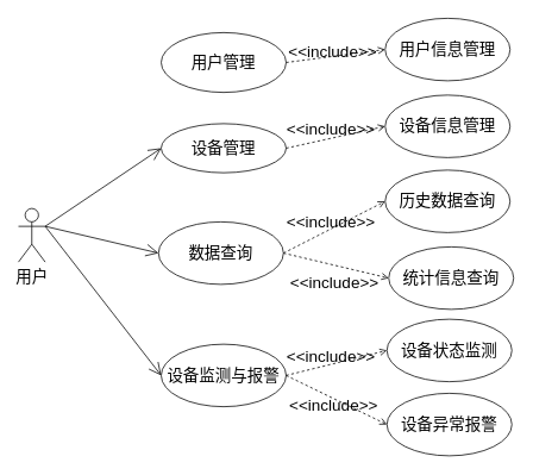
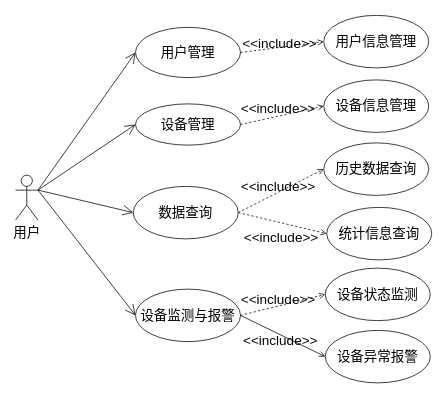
  <mxCell id="0" />
  <mxCell id="1" parent="0" />
  <mxCell id="2" style="edgeStyle=none;rounded=0;orthogonalLoop=1;jettySize=auto;html=1;entryX=0;entryY=0.5;entryDx=0;entryDy=0;fontSize=18;" parent="1" edge="1"><mxGeometry relative="1" as="geometry"><mxPoint x="441" y="118" as="sourcePoint" /><mxPoint x="441" y="118" as="targetPoint" /></mxGeometry></mxCell>
  <mxCell id="3" style="edgeStyle=none;rounded=0;orthogonalLoop=1;jettySize=auto;html=1;entryX=0;entryY=0.5;entryDx=0;entryDy=0;fontSize=18;" parent="1" edge="1"><mxGeometry relative="1" as="geometry"><mxPoint x="438" y="76" as="sourcePoint" /><mxPoint x="438" y="76" as="targetPoint" /></mxGeometry></mxCell>
+ <mxCell id="4" value="" style="endArrow=open;endFill=1;endSize=12;html=1;rounded=0;fontSize=18;exitX=1;exitY=0.333;exitDx=0;exitDy=0;exitPerimeter=0;entryX=0;entryY=0.5;entryDx=0;entryDy=0;" parent="1" source="8" target="5" edge="1"><mxGeometry width="160" relative="1" as="geometry"><mxPoint x="40" y="253" as="sourcePoint" /><mxPoint x="160" y="328" as="targetPoint" /></mxGeometry></mxCell>
  <mxCell id="5" value="用户管理" style="ellipse;whiteSpace=wrap;html=1;fontSize=18;" parent="1" vertex="1"><mxGeometry x="180" y="36" width="140" height="67" as="geometry" /></mxCell>
  <mxCell id="6" value="&amp;lt;&amp;lt;include&amp;gt;&amp;gt;" style="html=1;verticalAlign=bottom;labelBackgroundColor=none;endArrow=open;endFill=0;dashed=1;rounded=0;fontSize=18;entryX=0;entryY=0.5;entryDx=0;entryDy=0;exitX=1;exitY=0.5;exitDx=0;exitDy=0;" parent="1" source="5" target="10" edge="1"><mxGeometry x="-0.095" y="-9" width="160" relative="1" as="geometry"><mxPoint x="317" y="71" as="sourcePoint" /><mxPoint x="337" y="-49" as="targetPoint" /><mxPoint as="offset" /></mxGeometry></mxCell>
  <mxCell id="7" value="设备监测与报警" style="ellipse;whiteSpace=wrap;html=1;fontSize=18;" parent="1" vertex="1"><mxGeometry x="180" y="385" width="140" height="70" as="geometry" /></mxCell>
  <mxCell id="8" value="&lt;span style=&quot;font-size: 18px;&quot;&gt;用户&lt;/span&gt;" style="shape=umlActor;verticalLabelPosition=bottom;verticalAlign=top;html=1;outlineConnect=0;" parent="1" vertex="1"><mxGeometry x="20" y="233" width="30" height="60" as="geometry" /></mxCell>
  <mxCell id="9" value="" style="endArrow=open;endFill=1;endSize=12;html=1;rounded=0;fontSize=18;exitX=1;exitY=0.333;exitDx=0;exitDy=0;exitPerimeter=0;entryX=0;entryY=0.5;entryDx=0;entryDy=0;" parent="1" source="8" target="7" edge="1"><mxGeometry width="160" relative="1" as="geometry"><mxPoint x="50" y="203" as="sourcePoint" /><mxPoint x="170" y="113" as="targetPoint" /></mxGeometry></mxCell>
  <mxCell id="10" value="用户信息管理" style="ellipse;whiteSpace=wrap;html=1;fontSize=18;" parent="1" vertex="1"><mxGeometry x="431" y="20" width="140" height="70" as="geometry" /></mxCell>
  <mxCell id="11" value="设备状态监测" style="ellipse;whiteSpace=wrap;html=1;fontSize=18;" parent="1" vertex="1"><mxGeometry x="433" y="357" width="140" height="70" as="geometry" /></mxCell>
  <mxCell id="12" value="设备异常报警" style="ellipse;whiteSpace=wrap;html=1;fontSize=18;" parent="1" vertex="1"><mxGeometry x="433" y="440" width="140" height="70" as="geometry" /></mxCell>
  <mxCell id="13" value="&amp;lt;&amp;lt;include&amp;gt;&amp;gt;" style="html=1;verticalAlign=bottom;labelBackgroundColor=none;endArrow=open;endFill=0;dashed=1;rounded=0;fontSize=18;exitX=1;exitY=0.5;exitDx=0;exitDy=0;entryX=0;entryY=0.5;entryDx=0;entryDy=0;" parent="1" source="7" target="11" edge="1"><mxGeometry x="-0.137" y="-5" width="160" relative="1" as="geometry"><mxPoint x="670" y="422" as="sourcePoint" /><mxPoint x="410" y="407" as="targetPoint" /><mxPoint as="offset" /></mxGeometry></mxCell>
- <mxCell id="14" value="&amp;lt;&amp;lt;include&amp;gt;&amp;gt;" style="html=1;verticalAlign=bottom;labelBackgroundColor=none;endArrow=open;endFill=0;dashed=1;rounded=0;fontSize=18;exitX=1;exitY=0.5;exitDx=0;exitDy=0;entryX=0;entryY=0.5;entryDx=0;entryDy=0;" parent="1" source="7" target="12" edge="1"><mxGeometry x="0.104" y="-20" width="160" relative="1" as="geometry"><mxPoint x="290" y="552" as="sourcePoint" /><mxPoint x="380" y="602" as="targetPoint" /><mxPoint as="offset" /></mxGeometry></mxCell>
+ <mxCell id="14" value="&amp;lt;&amp;lt;include&amp;gt;&amp;gt;" style="html=1;verticalAlign=bottom;labelBackgroundColor=none;endArrow=open;endFill=0;dashed=0;rounded=0;fontSize=18;exitX=1;exitY=0.5;exitDx=0;exitDy=0;entryX=0;entryY=0.5;entryDx=0;entryDy=0;" parent="1" source="7" target="12" edge="1"><mxGeometry x="0.104" y="-20" width="160" relative="1" as="geometry"><mxPoint x="290" y="552" as="sourcePoint" /><mxPoint x="380" y="602" as="targetPoint" /><mxPoint as="offset" /></mxGeometry></mxCell>
  <mxCell id="15" value="设备管理" style="ellipse;whiteSpace=wrap;html=1;fontSize=18;" parent="1" vertex="1"><mxGeometry x="180" y="138" width="140" height="55" as="geometry" /></mxCell>
  <mxCell id="16" value="" style="endArrow=open;endFill=1;endSize=12;html=1;rounded=0;fontSize=18;exitX=1;exitY=0.333;exitDx=0;exitDy=0;exitPerimeter=0;entryX=0;entryY=0.5;entryDx=0;entryDy=0;" parent="1" source="8" target="15" edge="1"><mxGeometry width="160" relative="1" as="geometry"><mxPoint x="90" y="163" as="sourcePoint" /><mxPoint x="210" y="344" as="targetPoint" /></mxGeometry></mxCell>
  <mxCell id="17" value="设备信息管理" style="ellipse;whiteSpace=wrap;html=1;fontSize=18;" parent="1" vertex="1"><mxGeometry x="431" y="106" width="140" height="70" as="geometry" /></mxCell>
  <mxCell id="18" value="&amp;lt;&amp;lt;include&amp;gt;&amp;gt;" style="html=1;verticalAlign=bottom;labelBackgroundColor=none;endArrow=open;endFill=0;dashed=1;rounded=0;fontSize=18;exitX=1;exitY=0.5;exitDx=0;exitDy=0;entryX=0;entryY=0.5;entryDx=0;entryDy=0;" parent="1" source="15" target="17" edge="1"><mxGeometry x="-0.12" y="-4" width="160" relative="1" as="geometry"><mxPoint x="690" y="145" as="sourcePoint" /><mxPoint x="790" y="84" as="targetPoint" /><mxPoint as="offset" /></mxGeometry></mxCell>
  <mxCell id="19" value="&amp;lt;&amp;lt;include&amp;gt;&amp;gt;" style="html=1;verticalAlign=bottom;labelBackgroundColor=none;endArrow=open;endFill=0;dashed=1;rounded=0;fontSize=18;exitX=1;exitY=0.5;exitDx=0;exitDy=0;entryX=0;entryY=0.5;entryDx=0;entryDy=0;" parent="1" source="23" target="20" edge="1"><mxGeometry x="-0.12" y="-6" width="160" relative="1" as="geometry"><mxPoint x="670" y="135" as="sourcePoint" /><mxPoint x="420" y="215" as="targetPoint" /><mxPoint as="offset" /></mxGeometry></mxCell>
  <mxCell id="20" value="历史数据查询" style="ellipse;whiteSpace=wrap;html=1;fontSize=18;" parent="1" vertex="1"><mxGeometry x="431" y="190" width="140" height="70" as="geometry" /></mxCell>
  <mxCell id="21" value="统计信息查询" style="ellipse;whiteSpace=wrap;html=1;fontSize=18;" parent="1" vertex="1"><mxGeometry x="435" y="276" width="140" height="70" as="geometry" /></mxCell>
  <mxCell id="22" value="&amp;lt;&amp;lt;include&amp;gt;&amp;gt;" style="html=1;verticalAlign=bottom;labelBackgroundColor=none;endArrow=open;endFill=0;dashed=1;rounded=0;fontSize=18;exitX=1;exitY=0.5;exitDx=0;exitDy=0;entryX=0;entryY=0.5;entryDx=0;entryDy=0;" parent="1" source="23" target="21" edge="1"><mxGeometry x="0.083" y="-33" width="160" relative="1" as="geometry"><mxPoint x="940" y="123" as="sourcePoint" /><mxPoint x="1030" y="148" as="targetPoint" /><mxPoint as="offset" /></mxGeometry></mxCell>
  <mxCell id="23" value="数据查询" style="ellipse;whiteSpace=wrap;html=1;fontSize=18;" parent="1" vertex="1"><mxGeometry x="177" y="248" width="140" height="70" as="geometry" /></mxCell>
  <mxCell id="24" value="" style="endArrow=open;endFill=1;endSize=12;html=1;rounded=0;fontSize=18;exitX=1;exitY=0.333;exitDx=0;exitDy=0;exitPerimeter=0;entryX=0;entryY=0.5;entryDx=0;entryDy=0;" parent="1" source="8" target="23" edge="1"><mxGeometry width="160" relative="1" as="geometry"><mxPoint x="10" y="273" as="sourcePoint" /><mxPoint x="240" y="223" as="targetPoint" /></mxGeometry></mxCell>
